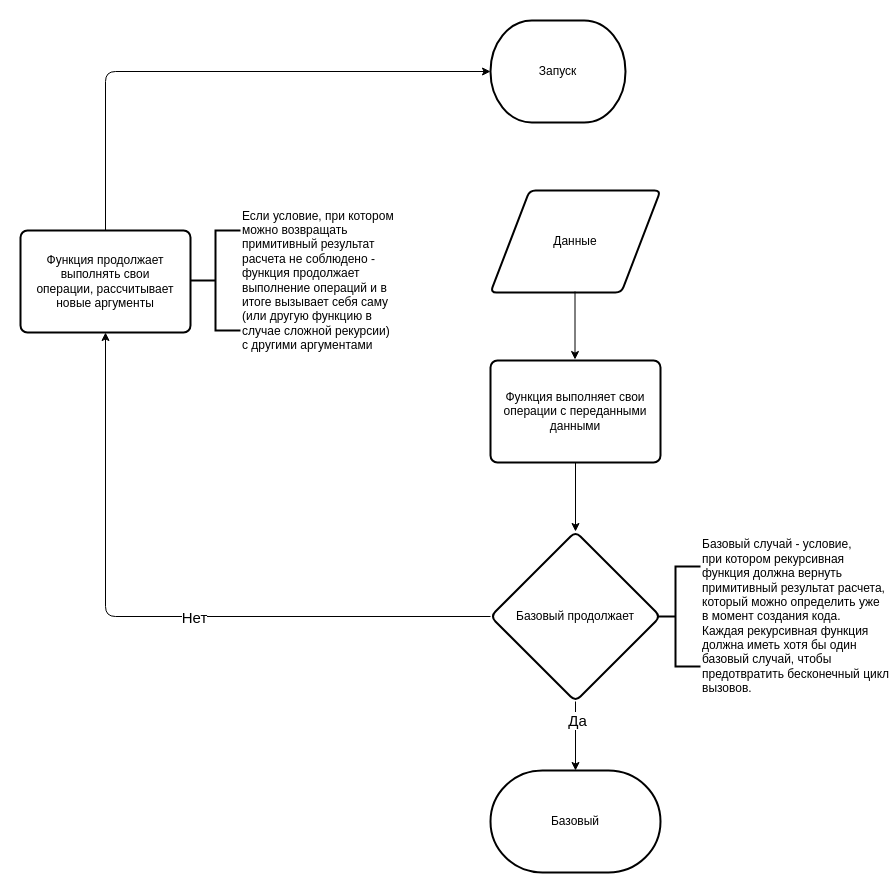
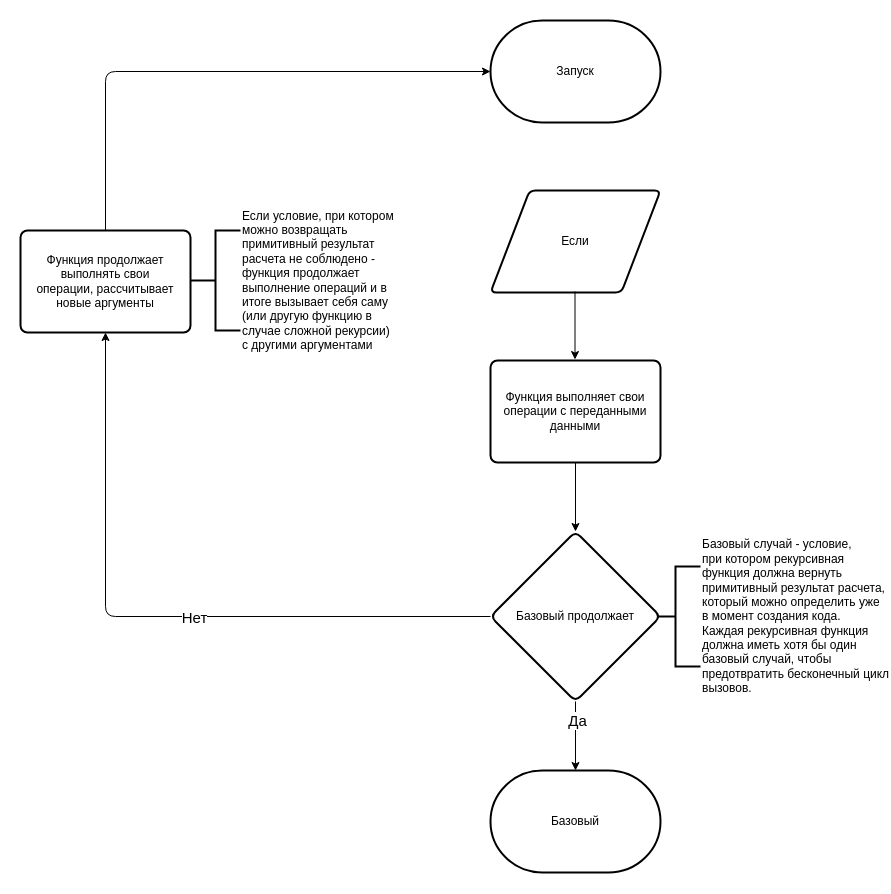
  <mxCell id="0" />
  <mxCell id="1" parent="0" />
- <mxCell id="2" value="Запуск" style="strokeWidth=2;html=1;shape=mxgraph.flowchart.terminator;whiteSpace=wrap;" parent="1" vertex="1"><mxGeometry x="490" y="20" width="135" height="102" as="geometry" /></mxCell>
- <mxCell id="3" value="Данные" style="shape=parallelogram;html=1;strokeWidth=2;perimeter=parallelogramPerimeter;whiteSpace=wrap;rounded=1;arcSize=12;size=0.23;" parent="1" vertex="1"><mxGeometry x="490" y="190" width="170" height="102" as="geometry" /></mxCell>
+ <mxCell id="2" value="Запуск" style="strokeWidth=2;html=1;shape=mxgraph.flowchart.terminator;whiteSpace=wrap;" parent="1" vertex="1"><mxGeometry x="490" y="20" width="170" height="102" as="geometry" /></mxCell>
+ <mxCell id="3" value="Если" style="shape=parallelogram;html=1;strokeWidth=2;perimeter=parallelogramPerimeter;whiteSpace=wrap;rounded=1;arcSize=12;size=0.23;" parent="1" vertex="1"><mxGeometry x="490" y="190" width="170" height="102" as="geometry" /></mxCell>
  <mxCell id="4" value="Базовый" style="strokeWidth=2;html=1;shape=mxgraph.flowchart.terminator;whiteSpace=wrap;" parent="1" vertex="1"><mxGeometry x="490" y="770" width="170" height="102" as="geometry" /></mxCell>
  <mxCell id="5" value="" style="endArrow=classic;html=1;exitX=0.5;exitY=1;exitDx=0;exitDy=0;exitPerimeter=0;entryX=0.5;entryY=0;entryDx=0;entryDy=0;" parent="1" edge="1"><mxGeometry width="50" height="50" relative="1" as="geometry"><mxPoint x="574.5" y="291" as="sourcePoint" /><mxPoint x="574.5" y="359" as="targetPoint" /></mxGeometry></mxCell>
  <mxCell id="6" value="" style="edgeStyle=none;html=1;" edge="1" parent="1" source="7" target="11"><mxGeometry relative="1" as="geometry" /></mxCell>
  <mxCell id="7" value="Функция выполняет свои&lt;br&gt;операции с переданными&lt;br&gt;данными" style="rounded=1;whiteSpace=wrap;html=1;absoluteArcSize=1;arcSize=14;strokeWidth=2;" parent="1" vertex="1"><mxGeometry x="490" y="360" width="170" height="102" as="geometry" /></mxCell>
  <mxCell id="8" value="" style="endArrow=classic;html=1;exitX=0.5;exitY=1;exitDx=0;exitDy=0;" parent="1" edge="1" source="11"><mxGeometry width="50" height="50" relative="1" as="geometry"><mxPoint x="575" y="670" as="sourcePoint" /><mxPoint x="575" y="770" as="targetPoint" /></mxGeometry></mxCell>
  <mxCell id="9" value="Да" style="edgeLabel;html=1;align=center;verticalAlign=middle;resizable=0;points=[];fontSize=15;" vertex="1" connectable="0" parent="8"><mxGeometry x="-0.473" y="1" relative="1" as="geometry"><mxPoint as="offset" /></mxGeometry></mxCell>
  <mxCell id="10" value="Базовый случай - условие,&lt;br&gt;при котором рекурсивная&lt;br&gt;функция должна вернуть&lt;br&gt;примитивный результат расчета,&lt;br&gt;который можно определить уже&lt;br&gt;в момент создания кода.&lt;br&gt;Каждая рекурсивная функция&lt;br&gt;должна иметь хотя бы один&lt;br&gt;базовый случай, чтобы&amp;nbsp;&lt;br&gt;предотвратить бесконечный цикл&lt;br&gt;вызовов." style="strokeWidth=2;html=1;shape=mxgraph.flowchart.annotation_2;align=left;labelPosition=right;pointerEvents=1;" parent="1" vertex="1"><mxGeometry x="650" y="566" width="50" height="100" as="geometry" /></mxCell>
  <mxCell id="11" value="Базовый продолжает" style="rhombus;whiteSpace=wrap;html=1;rounded=1;arcSize=14;strokeWidth=2;aspect=fixed;" vertex="1" parent="1"><mxGeometry x="490" y="531" width="170" height="170" as="geometry" /></mxCell>
  <mxCell id="12" value="" style="endArrow=classic;html=1;exitX=0;exitY=0.5;exitDx=0;exitDy=0;entryX=0.5;entryY=1;entryDx=0;entryDy=0;" edge="1" parent="1" source="11" target="15"><mxGeometry width="50" height="50" relative="1" as="geometry"><mxPoint x="470" y="750" as="sourcePoint" /><mxPoint x="210" y="320" as="targetPoint" /><Array as="points"><mxPoint x="105" y="616" /></Array></mxGeometry></mxCell>
  <mxCell id="13" value="Нет" style="edgeLabel;html=1;align=center;verticalAlign=middle;resizable=0;points=[];fontSize=15;" vertex="1" connectable="0" parent="12"><mxGeometry x="-0.112" relative="1" as="geometry"><mxPoint as="offset" /></mxGeometry></mxCell>
  <mxCell id="14" value="Если условие, при котором&lt;br&gt;можно возвращать&lt;br&gt;примитивный результат&amp;nbsp;&lt;br&gt;расчета не соблюдено -&amp;nbsp;&lt;br&gt;функция продолжает&amp;nbsp;&lt;br&gt;выполнение операций и в&lt;br&gt;итоге вызывает себя саму&lt;br&gt;(или другую функцию в&amp;nbsp;&lt;br&gt;случае сложной рекурсии)&lt;br&gt;с другими аргументами" style="strokeWidth=2;html=1;shape=mxgraph.flowchart.annotation_2;align=left;labelPosition=right;pointerEvents=1;" vertex="1" parent="1"><mxGeometry x="190" y="230" width="50" height="100" as="geometry" /></mxCell>
  <mxCell id="15" value="Функция продолжает выполнять свои&lt;br&gt;операции, рассчитывает новые аргументы" style="rounded=1;whiteSpace=wrap;html=1;absoluteArcSize=1;arcSize=14;strokeWidth=2;" vertex="1" parent="1"><mxGeometry x="20" y="230" width="170" height="102" as="geometry" /></mxCell>
  <mxCell id="16" value="" style="endArrow=classic;html=1;exitX=0.5;exitY=0;exitDx=0;exitDy=0;entryX=0;entryY=0.5;entryDx=0;entryDy=0;entryPerimeter=0;" edge="1" parent="1" source="15" target="2"><mxGeometry width="50" height="50" relative="1" as="geometry"><mxPoint x="160" y="270" as="sourcePoint" /><mxPoint x="210" y="220" as="targetPoint" /><Array as="points"><mxPoint x="105" y="71" /></Array></mxGeometry></mxCell>
